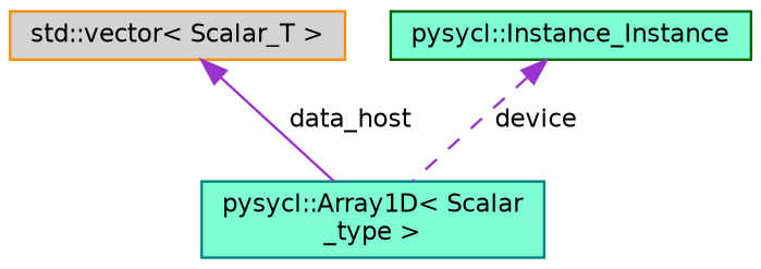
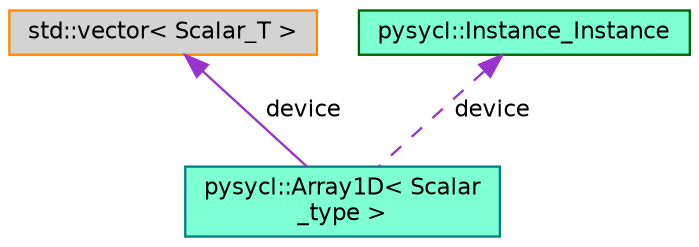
  digraph {
    node [fillcolor=aquamarine fontname=Helvetica fontsize=10 shape=record style=filled]
    edge [color=darkorchid3 dir=back fontname=Helvetica fontsize=10 labelfontname=Helvetica labelfontsize=10]
    n1 [color=teal fontcolor=black height=0.2 label="pysycl::Array1D\< Scalar\l_type \>" width=0.4]
    n2 [color=darkorange fillcolor=lightgrey height=0.2 label="std::vector\< Scalar_T \>" width=0.4]
    n3 [color=darkgreen height=0.2 label="pysycl::Instance_Instance" width=0.4]
-   n2 -> n1 [label=" data_host" style=solid]
+   n2 -> n1 [label=" device" style=solid]
    n3 -> n1 [label=" device" style=dashed]
  }
